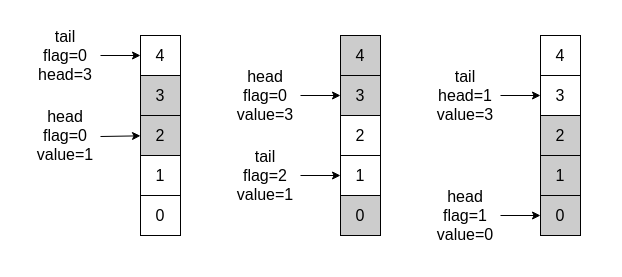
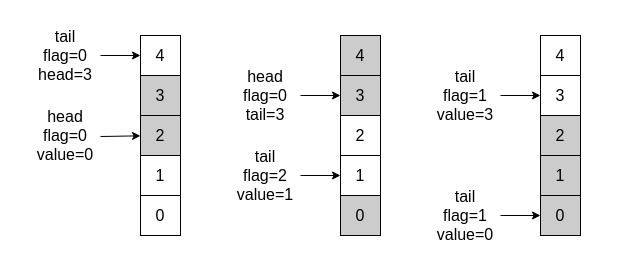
  <mxCell id="0" />
  <mxCell id="1" parent="0" />
  <mxCell id="2" value="" style="rounded=0;whiteSpace=wrap;html=1;strokeColor=#FFFFFF;" vertex="1" parent="1"><mxGeometry x="420" y="20" width="180" height="235" as="geometry" /></mxCell>
  <mxCell id="3" value="" style="rounded=0;whiteSpace=wrap;html=1;strokeColor=#FFFFFF;" vertex="1" parent="1"><mxGeometry x="220" y="20" width="180" height="235" as="geometry" /></mxCell>
  <mxCell id="4" value="" style="rounded=0;whiteSpace=wrap;html=1;strokeColor=#FFFFFF;" vertex="1" parent="1"><mxGeometry x="20" y="20" width="180" height="235" as="geometry" /></mxCell>
  <mxCell id="5" value="4" style="rounded=0;whiteSpace=wrap;html=1;fontSize=16;" parent="1" vertex="1"><mxGeometry x="140" y="35" width="40" height="40" as="geometry" /></mxCell>
  <mxCell id="6" value="3" style="rounded=0;whiteSpace=wrap;html=1;fontSize=16;fillColor=#CCCCCC;" parent="1" vertex="1"><mxGeometry x="140" y="75" width="40" height="40" as="geometry" /></mxCell>
  <mxCell id="7" value="2" style="rounded=0;whiteSpace=wrap;html=1;fontSize=16;fillColor=#CCCCCC;" parent="1" vertex="1"><mxGeometry x="140" y="115" width="40" height="40" as="geometry" /></mxCell>
  <mxCell id="8" value="1" style="rounded=0;whiteSpace=wrap;html=1;fontSize=16;fillColor=#FFFFFF;" parent="1" vertex="1"><mxGeometry x="140" y="155" width="40" height="40" as="geometry" /></mxCell>
  <mxCell id="9" value="0" style="rounded=0;whiteSpace=wrap;html=1;fontSize=16;fillColor=#FFFFFF;" parent="1" vertex="1"><mxGeometry x="140" y="195" width="40" height="40" as="geometry" /></mxCell>
  <mxCell id="10" value="" style="endArrow=classic;html=1;fontSize=16;entryX=0;entryY=0.5;entryDx=0;entryDy=0;" parent="1" target="5" edge="1"><mxGeometry width="50" height="50" relative="1" as="geometry"><mxPoint x="100" y="55" as="sourcePoint" /><mxPoint x="100" y="85" as="targetPoint" /></mxGeometry></mxCell>
  <mxCell id="11" value="tail&lt;br&gt;flag=0&lt;br&gt;head=3" style="text;html=1;strokeColor=none;fillColor=none;align=center;verticalAlign=middle;whiteSpace=wrap;rounded=0;fontSize=16;" parent="1" vertex="1"><mxGeometry x="30" y="20" width="70" height="70" as="geometry" /></mxCell>
- <mxCell id="12" value="head&lt;br&gt;flag=0&lt;br&gt;value=1" style="text;html=1;strokeColor=none;fillColor=none;align=center;verticalAlign=middle;whiteSpace=wrap;rounded=0;fontSize=16;" parent="1" vertex="1"><mxGeometry x="30" y="100" width="70" height="70" as="geometry" /></mxCell>
+ <mxCell id="12" value="head&lt;br&gt;flag=0&lt;br&gt;value=0" style="text;html=1;strokeColor=none;fillColor=none;align=center;verticalAlign=middle;whiteSpace=wrap;rounded=0;fontSize=16;" parent="1" vertex="1"><mxGeometry x="30" y="100" width="70" height="70" as="geometry" /></mxCell>
  <mxCell id="13" value="" style="endArrow=classic;html=1;fontSize=16;" parent="1" target="7" edge="1"><mxGeometry width="50" height="50" relative="1" as="geometry"><mxPoint x="100" y="136" as="sourcePoint" /><mxPoint x="10" y="95" as="targetPoint" /></mxGeometry></mxCell>
  <mxCell id="14" value="4" style="rounded=0;whiteSpace=wrap;html=1;fontSize=16;fillColor=#CCCCCC;" parent="1" vertex="1"><mxGeometry x="340" y="35" width="40" height="40" as="geometry" /></mxCell>
  <mxCell id="15" value="3" style="rounded=0;whiteSpace=wrap;html=1;fontSize=16;fillColor=#CCCCCC;" parent="1" vertex="1"><mxGeometry x="340" y="75" width="40" height="40" as="geometry" /></mxCell>
  <mxCell id="16" value="2" style="rounded=0;whiteSpace=wrap;html=1;fontSize=16;fillColor=#FFFFFF;" parent="1" vertex="1"><mxGeometry x="340" y="115" width="40" height="40" as="geometry" /></mxCell>
  <mxCell id="17" value="1" style="rounded=0;whiteSpace=wrap;html=1;fontSize=16;fillColor=#FFFFFF;" parent="1" vertex="1"><mxGeometry x="340" y="155" width="40" height="40" as="geometry" /></mxCell>
  <mxCell id="18" value="0" style="rounded=0;whiteSpace=wrap;html=1;fontSize=16;fillColor=#CCCCCC;" parent="1" vertex="1"><mxGeometry x="340" y="195" width="40" height="40" as="geometry" /></mxCell>
  <mxCell id="19" value="tail&lt;br&gt;flag=2&lt;br&gt;value=1" style="text;html=1;strokeColor=none;fillColor=none;align=center;verticalAlign=middle;whiteSpace=wrap;rounded=0;fontSize=16;" parent="1" vertex="1"><mxGeometry x="230" y="140" width="70" height="70" as="geometry" /></mxCell>
- <mxCell id="20" value="head&lt;br&gt;flag=0&lt;br&gt;value=3" style="text;html=1;strokeColor=none;fillColor=#FFFFFF;align=center;verticalAlign=middle;whiteSpace=wrap;rounded=0;fontSize=16;" parent="1" vertex="1"><mxGeometry x="230" y="60" width="70" height="70" as="geometry" /></mxCell>
+ <mxCell id="20" value="head&lt;br&gt;flag=0&lt;br&gt;tail=3" style="text;html=1;strokeColor=none;fillColor=#FFFFFF;align=center;verticalAlign=middle;whiteSpace=wrap;rounded=0;fontSize=16;" parent="1" vertex="1"><mxGeometry x="230" y="60" width="70" height="70" as="geometry" /></mxCell>
  <mxCell id="21" value="" style="endArrow=classic;html=1;fontSize=16;entryX=0;entryY=0.5;entryDx=0;entryDy=0;" parent="1" target="15" edge="1"><mxGeometry width="50" height="50" relative="1" as="geometry"><mxPoint x="300" y="95" as="sourcePoint" /><mxPoint x="320" y="25" as="targetPoint" /></mxGeometry></mxCell>
  <mxCell id="22" value="" style="endArrow=classic;html=1;fontSize=16;entryX=0;entryY=0.5;entryDx=0;entryDy=0;" parent="1" target="17" edge="1"><mxGeometry width="50" height="50" relative="1" as="geometry"><mxPoint x="300" y="175" as="sourcePoint" /><mxPoint x="320" y="255" as="targetPoint" /></mxGeometry></mxCell>
  <mxCell id="23" value="4" style="rounded=0;whiteSpace=wrap;html=1;fontSize=16;" parent="1" vertex="1"><mxGeometry x="540" y="35" width="40" height="40" as="geometry" /></mxCell>
  <mxCell id="24" value="2" style="rounded=0;whiteSpace=wrap;html=1;fontSize=16;fillColor=#CCCCCC;" parent="1" vertex="1"><mxGeometry x="540" y="115" width="40" height="40" as="geometry" /></mxCell>
  <mxCell id="25" value="1" style="rounded=0;whiteSpace=wrap;html=1;fontSize=16;fillColor=#CCCCCC;" parent="1" vertex="1"><mxGeometry x="540" y="155" width="40" height="40" as="geometry" /></mxCell>
  <mxCell id="26" value="0" style="rounded=0;whiteSpace=wrap;html=1;fontSize=16;fillColor=#CCCCCC;" parent="1" vertex="1"><mxGeometry x="540" y="195" width="40" height="40" as="geometry" /></mxCell>
- <mxCell id="27" value="tail&lt;br&gt;head=1&lt;br&gt;value=3" style="text;html=1;strokeColor=none;fillColor=none;align=center;verticalAlign=middle;whiteSpace=wrap;rounded=0;fontSize=16;" parent="1" vertex="1"><mxGeometry x="430" y="60" width="70" height="70" as="geometry" /></mxCell>
- <mxCell id="28" value="head&lt;br&gt;flag=1&lt;br&gt;value=0" style="text;html=1;strokeColor=none;fillColor=none;align=center;verticalAlign=middle;whiteSpace=wrap;rounded=0;fontSize=16;" parent="1" vertex="1"><mxGeometry x="430" y="180" width="70" height="70" as="geometry" /></mxCell>
+ <mxCell id="27" value="tail&lt;br&gt;flag=1&lt;br&gt;value=3" style="text;html=1;strokeColor=none;fillColor=none;align=center;verticalAlign=middle;whiteSpace=wrap;rounded=0;fontSize=16;" parent="1" vertex="1"><mxGeometry x="430" y="60" width="70" height="70" as="geometry" /></mxCell>
+ <mxCell id="28" value="tail&lt;br&gt;flag=1&lt;br&gt;value=0" style="text;html=1;strokeColor=none;fillColor=none;align=center;verticalAlign=middle;whiteSpace=wrap;rounded=0;fontSize=16;" parent="1" vertex="1"><mxGeometry x="430" y="180" width="70" height="70" as="geometry" /></mxCell>
  <mxCell id="29" value="" style="endArrow=classic;html=1;fontSize=16;entryX=0;entryY=0.5;entryDx=0;entryDy=0;" parent="1" target="26" edge="1"><mxGeometry width="50" height="50" relative="1" as="geometry"><mxPoint x="500" y="215" as="sourcePoint" /><mxPoint x="490" y="195" as="targetPoint" /></mxGeometry></mxCell>
  <mxCell id="30" value="" style="endArrow=classic;html=1;fontSize=16;entryX=0;entryY=0.5;entryDx=0;entryDy=0;" parent="1" target="31" edge="1"><mxGeometry width="50" height="50" relative="1" as="geometry"><mxPoint x="500" y="95" as="sourcePoint" /><mxPoint x="460" y="-25" as="targetPoint" /></mxGeometry></mxCell>
  <mxCell id="31" value="3" style="rounded=0;whiteSpace=wrap;html=1;fontSize=16;fillColor=#FFFFFF;" parent="1" vertex="1"><mxGeometry x="540" y="75" width="40" height="40" as="geometry" /></mxCell>
